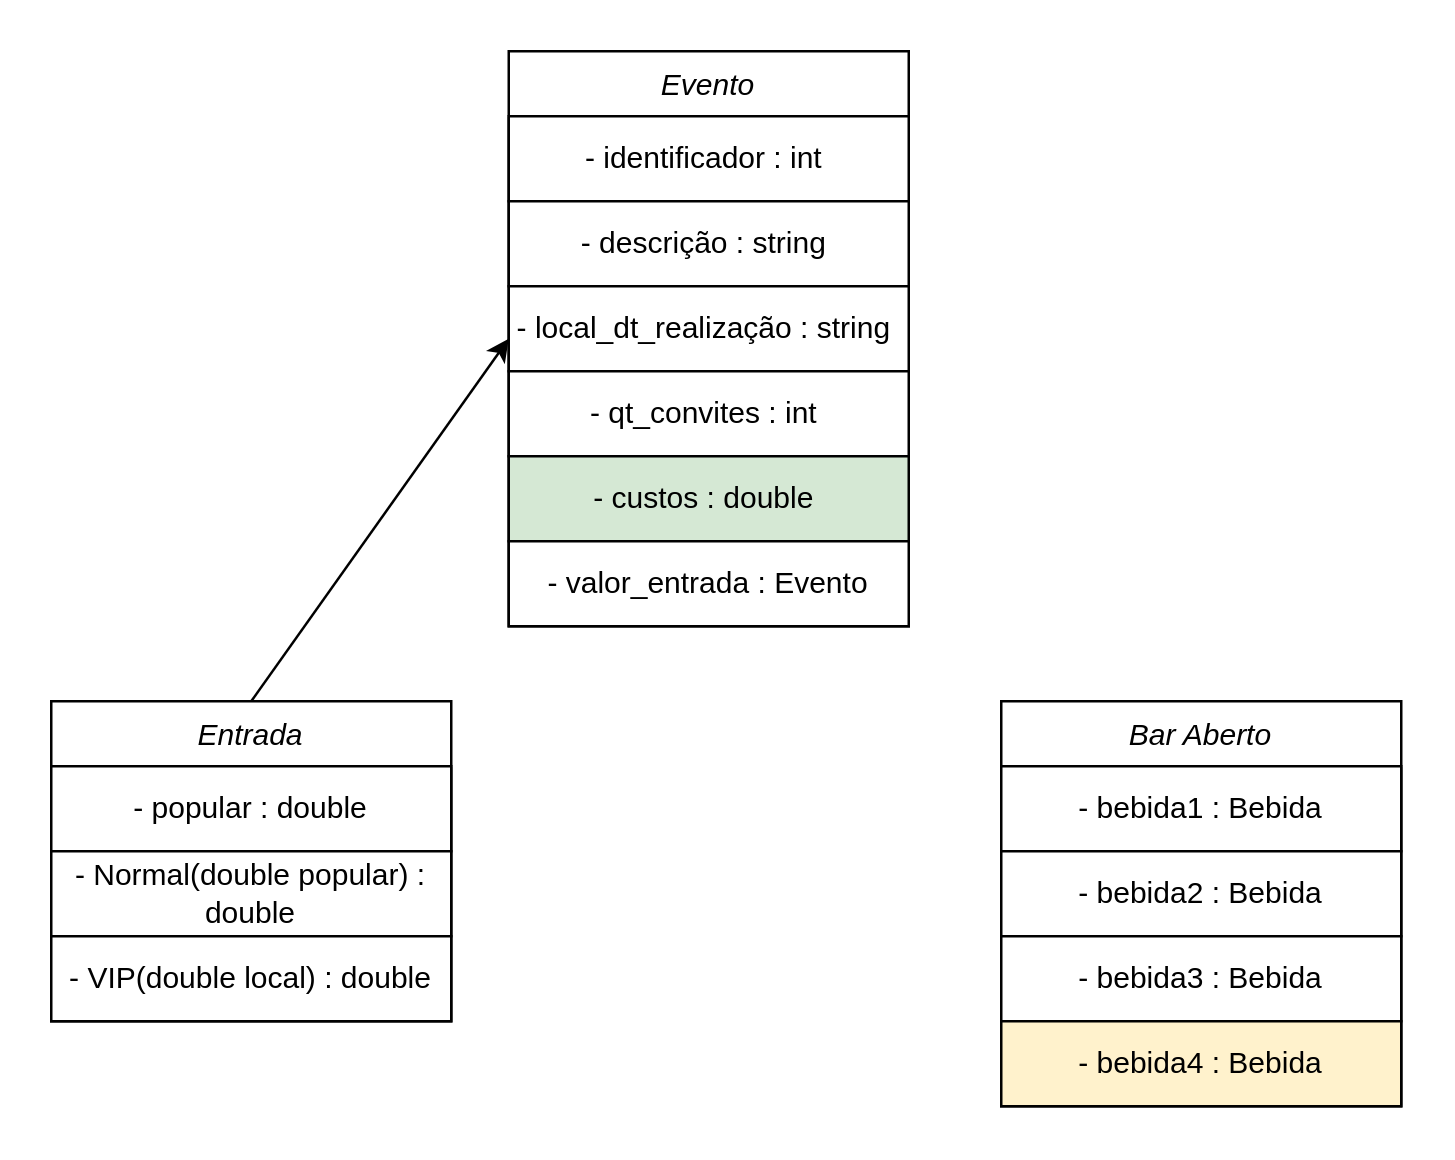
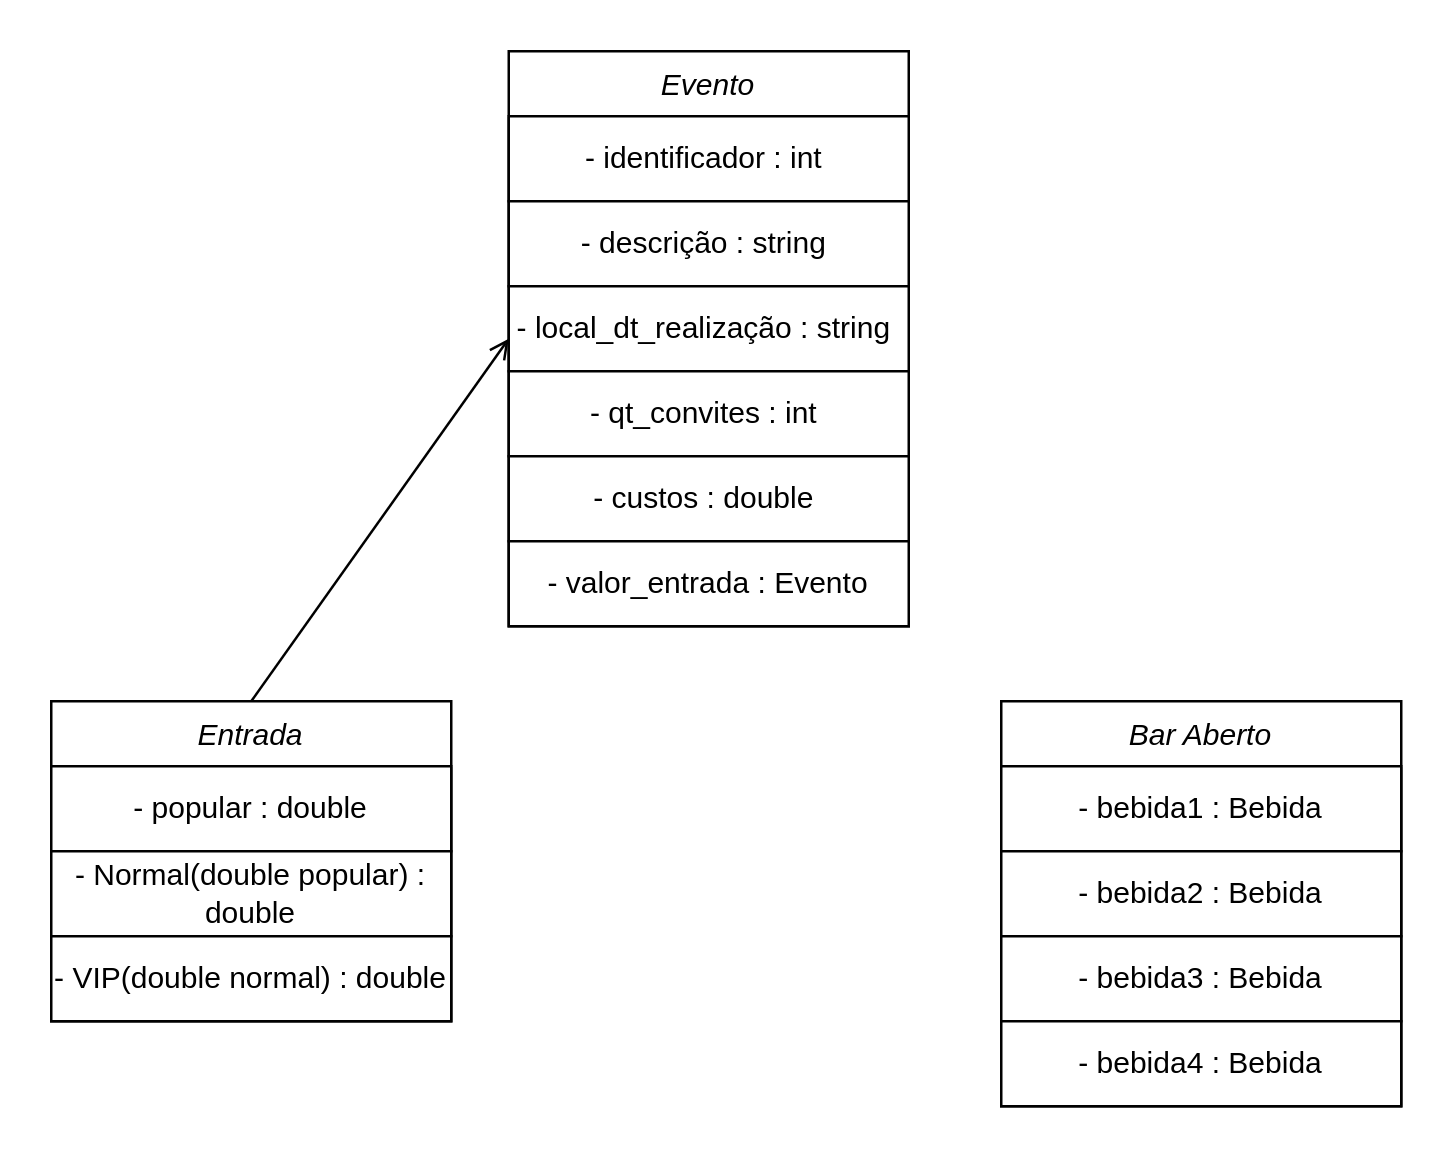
  <mxCell id="0" />
  <mxCell id="1" parent="0" />
  <mxCell id="2" value="Evento" style="swimlane;fontStyle=2;align=center;verticalAlign=top;childLayout=stackLayout;horizontal=1;startSize=26;horizontalStack=0;resizeParent=1;resizeLast=0;collapsible=1;marginBottom=0;rounded=0;shadow=0;strokeWidth=1;" parent="1" vertex="1"><mxGeometry x="203" y="20" width="160" height="230" as="geometry"><mxRectangle x="230" y="140" width="160" height="26" as="alternateBounds" /></mxGeometry></mxCell>
  <mxCell id="3" value="-&amp;nbsp;identificador : int&amp;nbsp;" style="rounded=0;whiteSpace=wrap;html=1;" parent="2" vertex="1"><mxGeometry y="26" width="160" height="34" as="geometry" /></mxCell>
  <mxCell id="4" value="-&amp;nbsp;descrição : string&amp;nbsp;" style="rounded=0;whiteSpace=wrap;html=1;" parent="2" vertex="1"><mxGeometry y="60" width="160" height="34" as="geometry" /></mxCell>
  <mxCell id="5" value="-&amp;nbsp;local_dt_realização : string&amp;nbsp;" style="rounded=0;whiteSpace=wrap;html=1;" parent="2" vertex="1"><mxGeometry y="94" width="160" height="34" as="geometry" /></mxCell>
  <mxCell id="6" value="- qt_convites : int&amp;nbsp;" style="rounded=0;whiteSpace=wrap;html=1;" parent="2" vertex="1"><mxGeometry y="128" width="160" height="34" as="geometry" /></mxCell>
- <mxCell id="7" value="-&amp;nbsp;custos : double&amp;nbsp;" style="rounded=0;whiteSpace=wrap;html=1;fillColor=#d5e8d4;" parent="2" vertex="1"><mxGeometry y="162" width="160" height="34" as="geometry" /></mxCell>
+ <mxCell id="7" value="-&amp;nbsp;custos : double&amp;nbsp;" style="rounded=0;whiteSpace=wrap;html=1;" parent="2" vertex="1"><mxGeometry y="162" width="160" height="34" as="geometry" /></mxCell>
  <mxCell id="8" value="- valor_entrada : Evento" style="rounded=0;whiteSpace=wrap;html=1;" parent="2" vertex="1"><mxGeometry y="196" width="160" height="34" as="geometry" /></mxCell>
  <mxCell id="9" value="Bar Aberto" style="swimlane;fontStyle=2;align=center;verticalAlign=top;childLayout=stackLayout;horizontal=1;startSize=26;horizontalStack=0;resizeParent=1;resizeLast=0;collapsible=1;marginBottom=0;rounded=0;shadow=0;strokeWidth=1;" parent="1" vertex="1"><mxGeometry x="400" y="280" width="160" height="162" as="geometry"><mxRectangle x="230" y="140" width="160" height="26" as="alternateBounds" /></mxGeometry></mxCell>
  <mxCell id="10" value="- bebida1 : Bebida" style="rounded=0;whiteSpace=wrap;html=1;" parent="9" vertex="1"><mxGeometry y="26" width="160" height="34" as="geometry" /></mxCell>
  <mxCell id="11" value="- bebida2 : Bebida" style="rounded=0;whiteSpace=wrap;html=1;" parent="9" vertex="1"><mxGeometry y="60" width="160" height="34" as="geometry" /></mxCell>
  <mxCell id="12" value="- bebida3 : Bebida" style="rounded=0;whiteSpace=wrap;html=1;" parent="9" vertex="1"><mxGeometry y="94" width="160" height="34" as="geometry" /></mxCell>
- <mxCell id="13" value="- bebida4 : Bebida" style="rounded=0;whiteSpace=wrap;html=1;fillColor=#fff2cc;" parent="9" vertex="1"><mxGeometry y="128" width="160" height="34" as="geometry" /></mxCell>
+ <mxCell id="13" value="- bebida4 : Bebida" style="rounded=0;whiteSpace=wrap;html=1;" parent="9" vertex="1"><mxGeometry y="128" width="160" height="34" as="geometry" /></mxCell>
  <mxCell id="14" value="Entrada" style="swimlane;fontStyle=2;align=center;verticalAlign=top;childLayout=stackLayout;horizontal=1;startSize=26;horizontalStack=0;resizeParent=1;resizeLast=0;collapsible=1;marginBottom=0;rounded=0;shadow=0;strokeWidth=1;" parent="1" vertex="1"><mxGeometry x="20" y="280" width="160" height="128" as="geometry"><mxRectangle x="230" y="140" width="160" height="26" as="alternateBounds" /></mxGeometry></mxCell>
  <mxCell id="15" value="- popular : double" style="rounded=0;whiteSpace=wrap;html=1;" parent="14" vertex="1"><mxGeometry y="26" width="160" height="34" as="geometry" /></mxCell>
  <mxCell id="16" value="- Normal(double popular) : double" style="rounded=0;whiteSpace=wrap;html=1;" parent="14" vertex="1"><mxGeometry y="60" width="160" height="34" as="geometry" /></mxCell>
- <mxCell id="17" value="- VIP(double local) : double" style="rounded=0;whiteSpace=wrap;html=1;" parent="14" vertex="1"><mxGeometry y="94" width="160" height="34" as="geometry" /></mxCell>
- <mxCell id="18" value="" style="endArrow=classic;html=1;rounded=0;exitX=0.5;exitY=0;exitDx=0;exitDy=0;entryX=0;entryY=0.5;entryDx=0;entryDy=0;" parent="1" source="14" target="2" edge="1"><mxGeometry width="50" height="50" relative="1" as="geometry"><mxPoint x="127" y="259" as="sourcePoint" /><mxPoint x="10" y="110" as="targetPoint" /></mxGeometry></mxCell>
+ <mxCell id="17" value="- VIP(double normal) : double" style="rounded=0;whiteSpace=wrap;html=1;" parent="14" vertex="1"><mxGeometry y="94" width="160" height="34" as="geometry" /></mxCell>
+ <mxCell id="18" value="" style="endArrow=open;html=1;rounded=0;exitX=0.5;exitY=0;exitDx=0;exitDy=0;entryX=0;entryY=0.5;entryDx=0;entryDy=0;" parent="1" source="14" target="2" edge="1"><mxGeometry width="50" height="50" relative="1" as="geometry"><mxPoint x="127" y="259" as="sourcePoint" /><mxPoint x="10" y="110" as="targetPoint" /></mxGeometry></mxCell>
